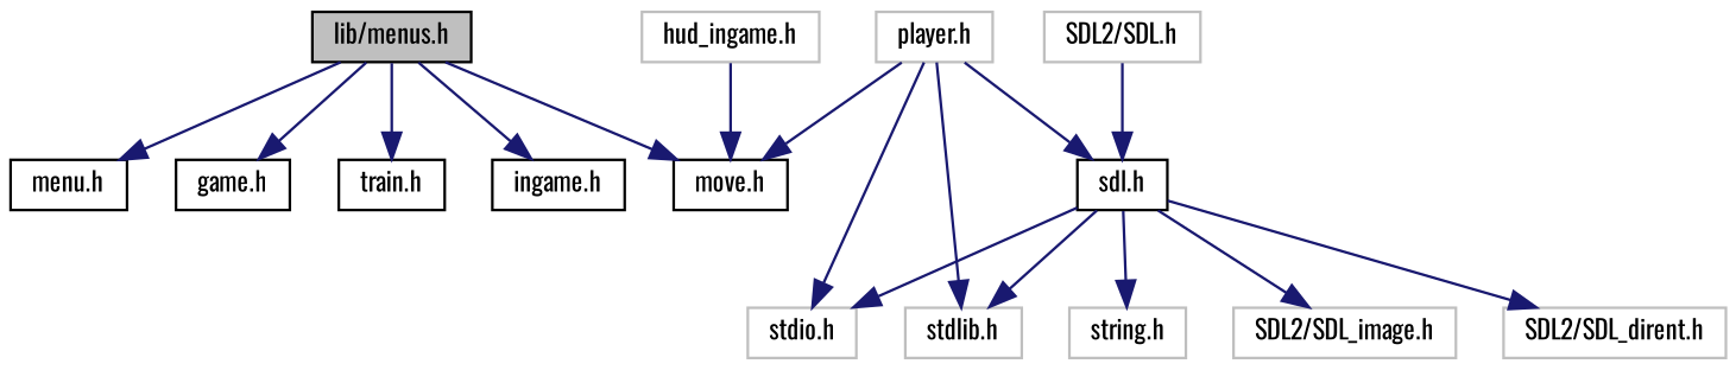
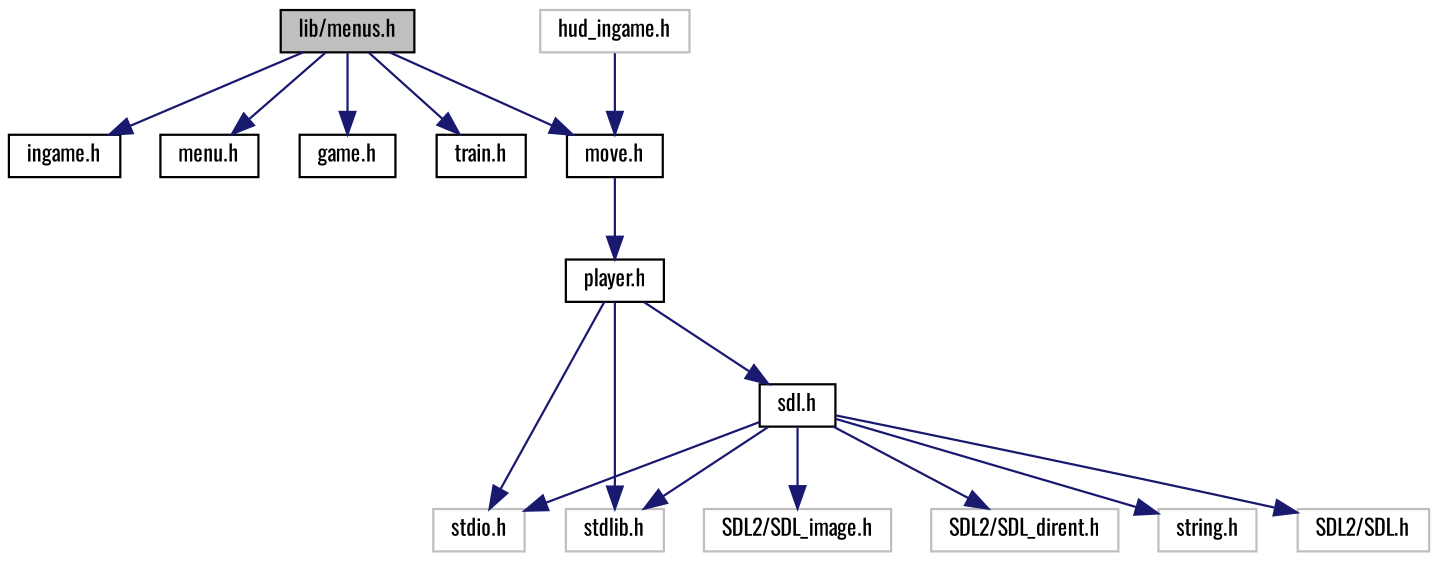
  digraph {
    fontname=Oswald
    node [color=black fillcolor=white fontname=Oswald fontsize=10 shape=record style=filled]
    edge [color=midnightblue fontname=Oswald fontsize=10 labelfontname=Helvetica labelfontsize=10 style=solid]
    n1 [fillcolor=grey75 fontcolor=black height=0.2 label="lib/menus.h" width=0.4]
    n2 [height=0.2 label="menu.h" width=0.4]
    n3 [height=0.2 label="game.h" width=0.4]
    n4 [height=0.2 label="train.h" width=0.4]
    n5 [height=0.2 label="ingame.h" width=0.4]
    n6 [height=0.2 label="move.h" width=0.4]
    n7 [color=grey75 height=0.2 label="hud_ingame.h" width=0.4]
-   n8 [color=grey75 height=0.2 label="player.h" width=0.4]
+   n8 [height=0.2 label="player.h" width=0.4]
    n9 [color=grey75 height=0.2 label="stdio.h" width=0.4]
    n10 [color=grey75 height=0.2 label="stdlib.h" width=0.4]
    n11 [height=0.2 label="sdl.h" width=0.4]
    n12 [color=grey75 height=0.2 label="string.h" width=0.4]
    n13 [color=grey75 height=0.2 label="SDL2/SDL.h" width=0.4]
    n14 [color=grey75 height=0.2 label="SDL2/SDL_image.h" width=0.4]
    n15 [color=grey75 height=0.2 label="SDL2/SDL_dirent.h" width=0.4]
    n1 -> n2
    n1 -> n3
    n1 -> n4
    n1 -> n5
    n1 -> n6
-   n8 -> n6
+   n6 -> n8
    n7 -> n6
    n8 -> n9
    n8 -> n10
    n8 -> n11
    n11 -> n9
    n11 -> n10
    n11 -> n12
-   n13 -> n11
+   n11 -> n13
    n11 -> n14
    n11 -> n15
  }
